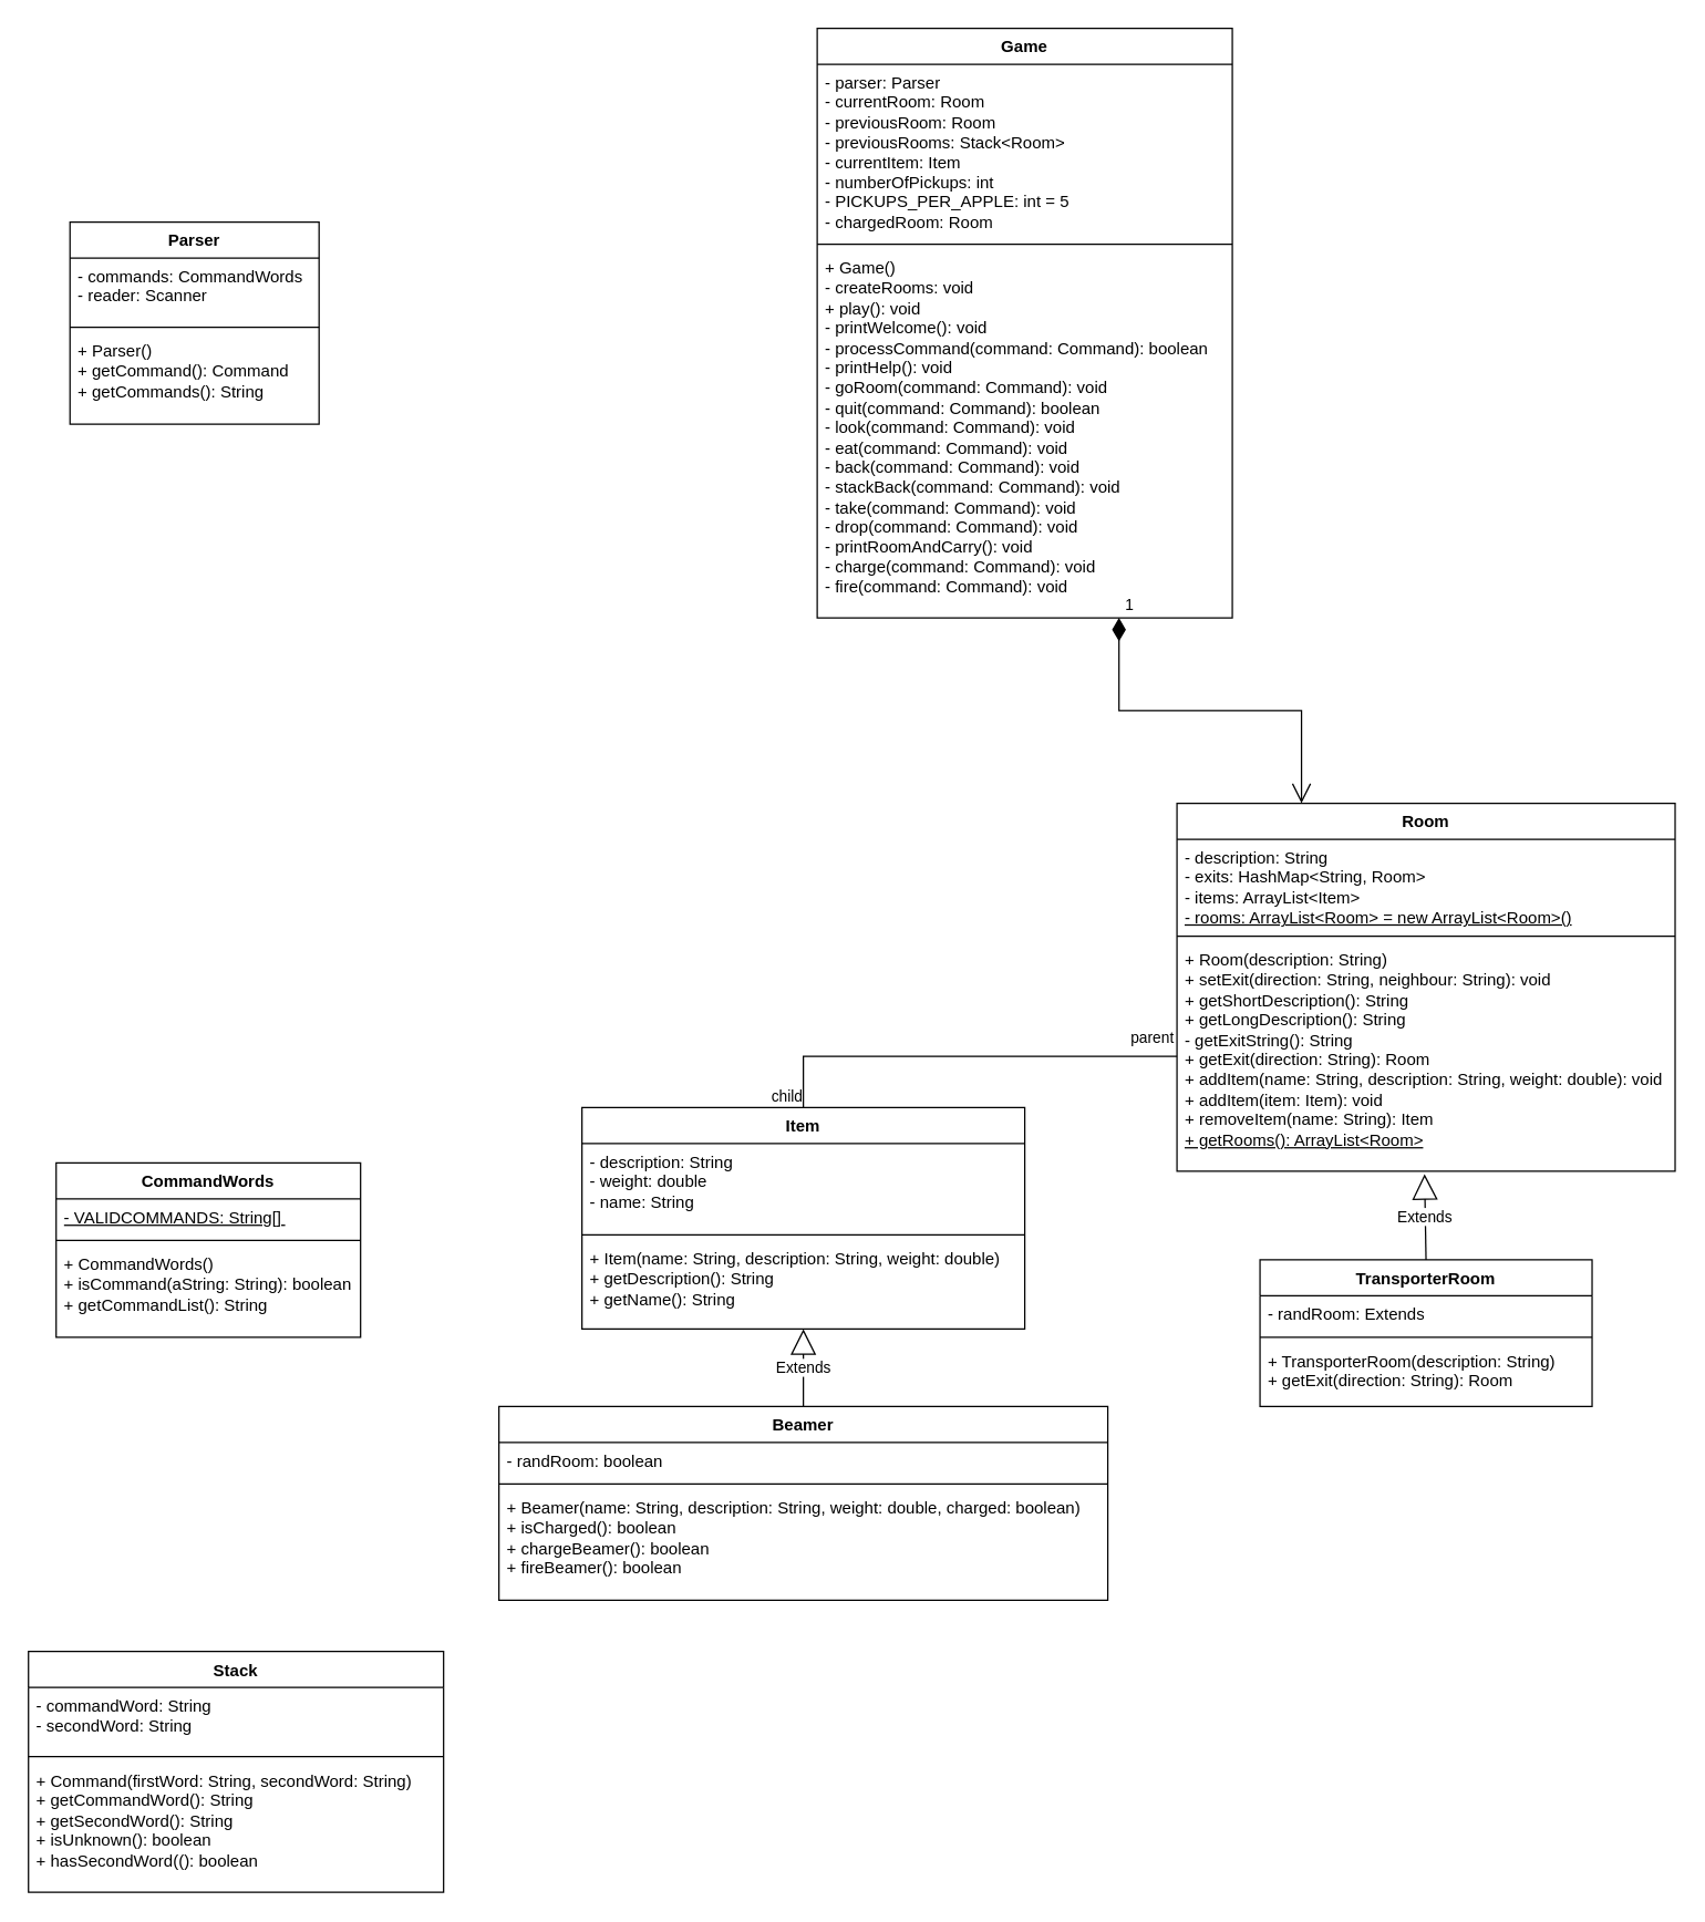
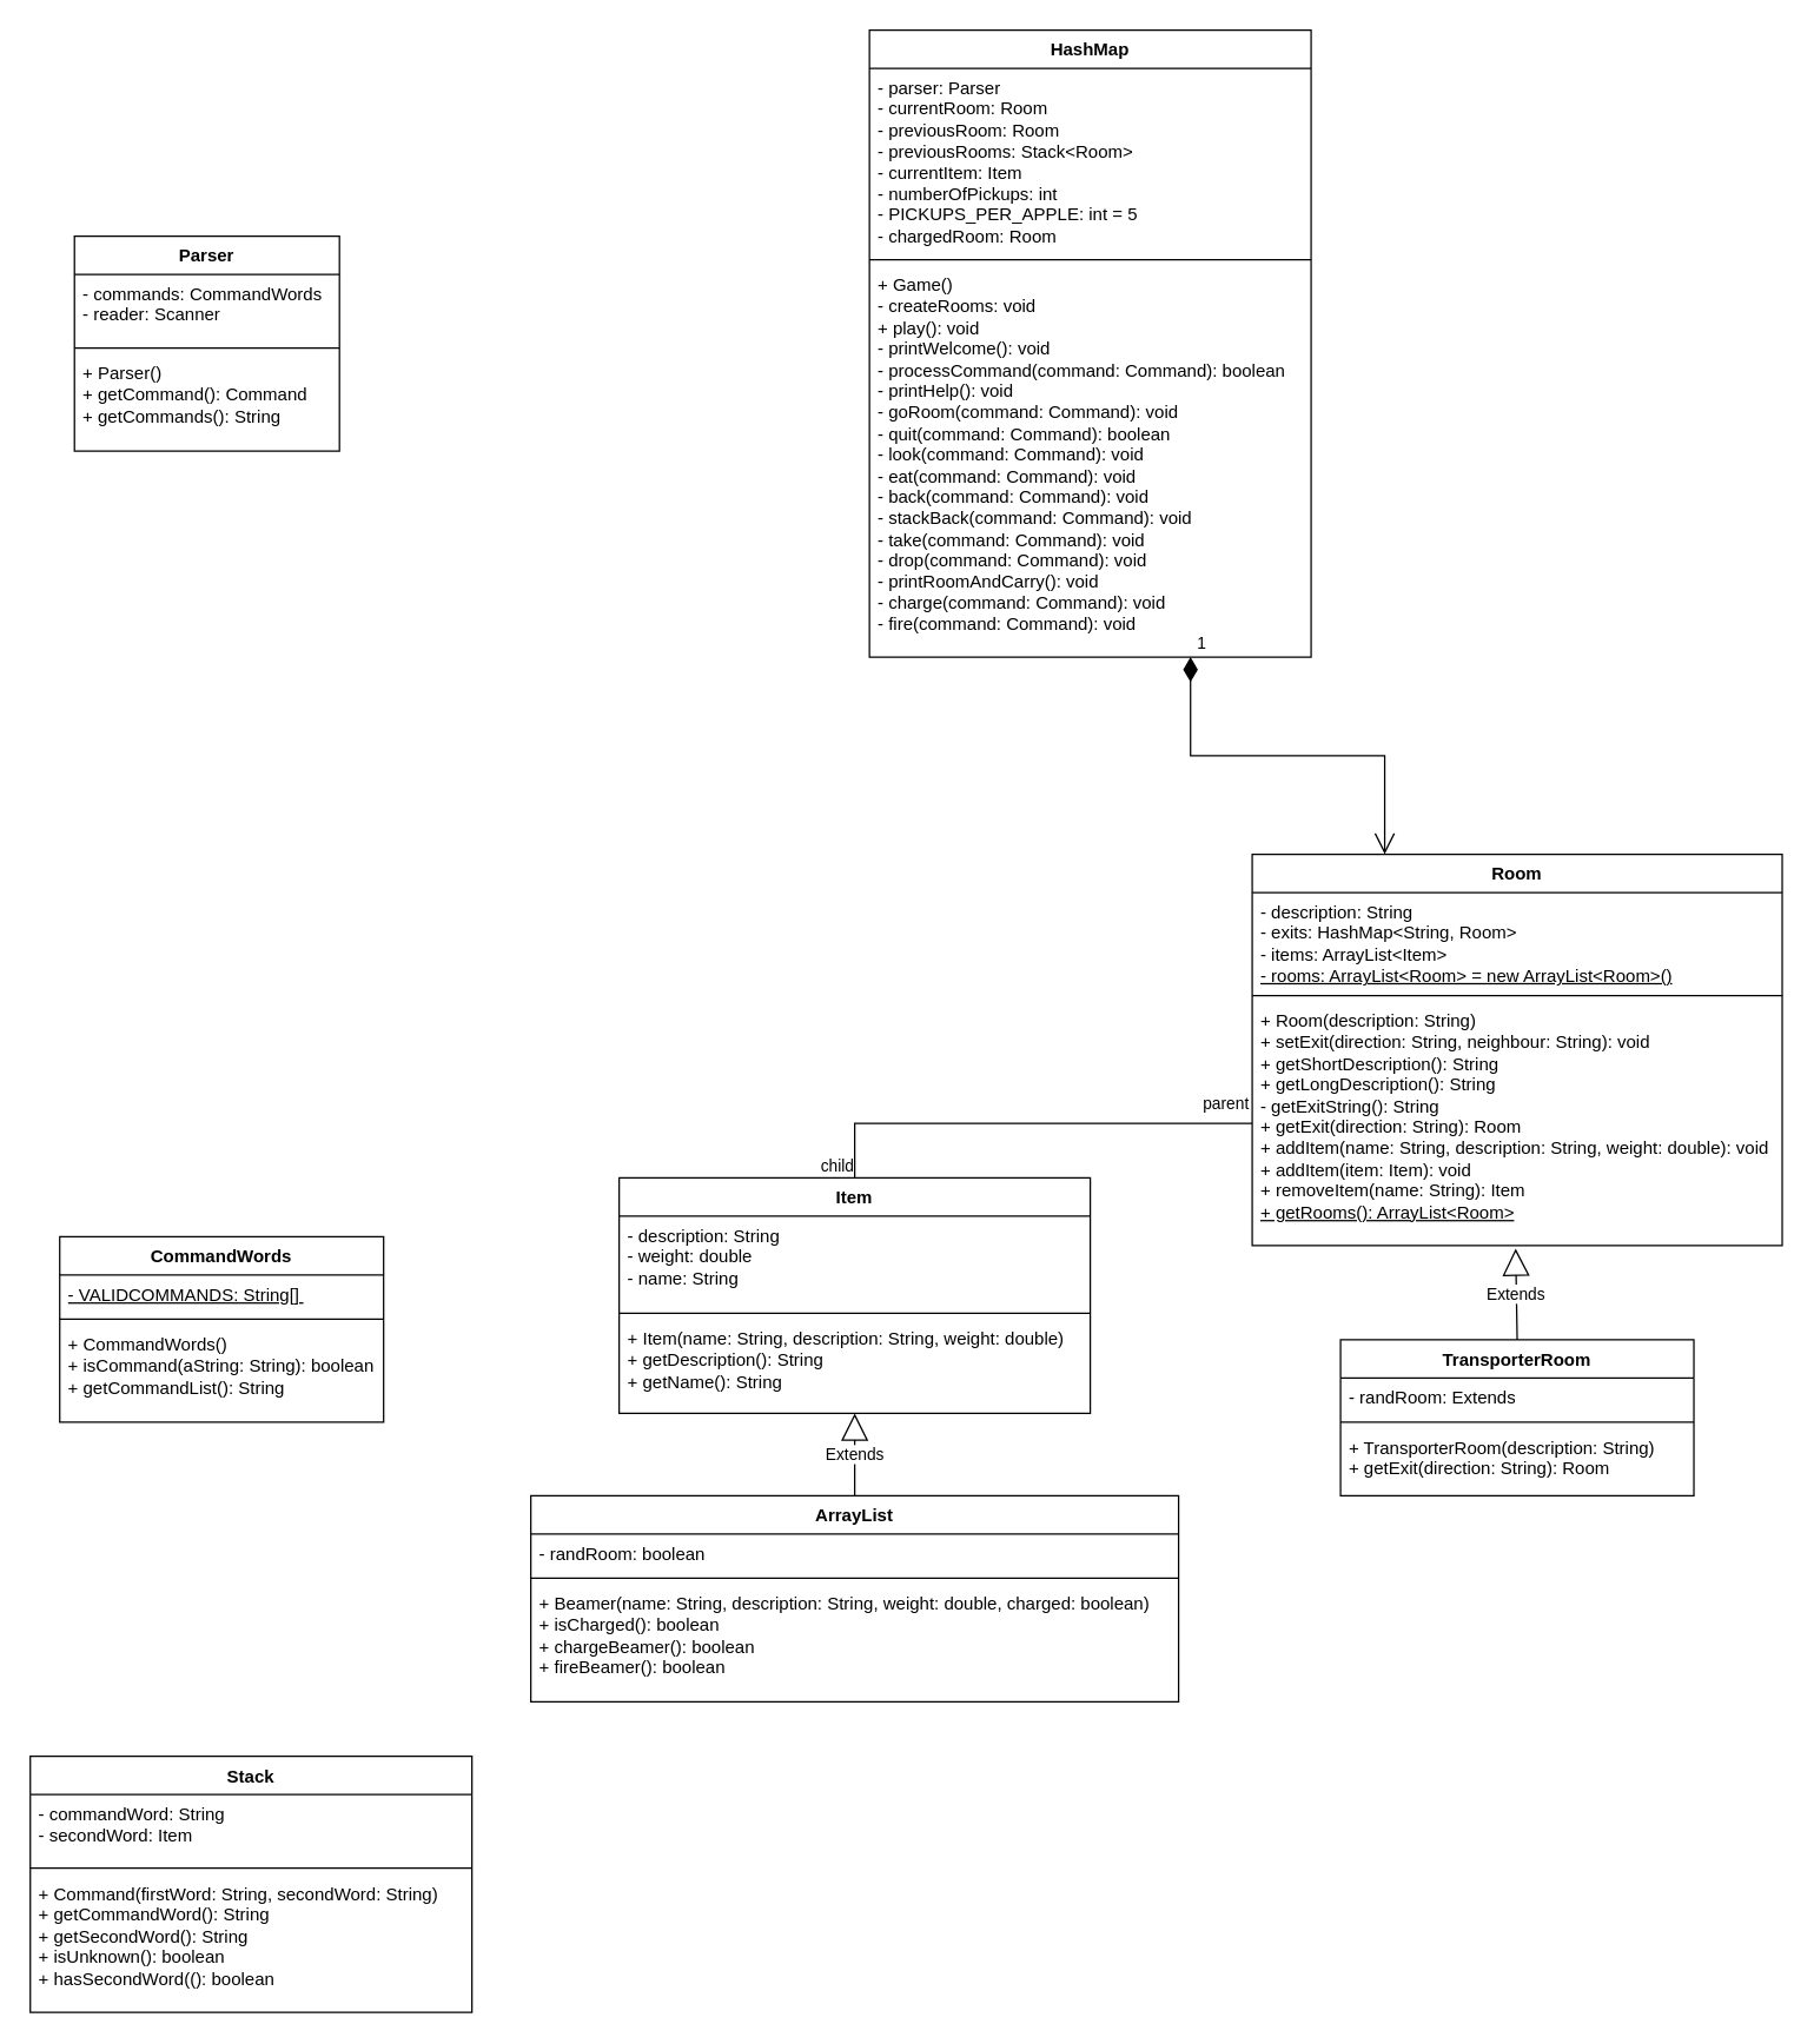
  <mxCell id="0" />
  <mxCell id="1" parent="0" />
- <mxCell id="2" value="Beamer" style="swimlane;fontStyle=1;align=center;verticalAlign=top;childLayout=stackLayout;horizontal=1;startSize=26;horizontalStack=0;resizeParent=1;resizeParentMax=0;resizeLast=0;collapsible=1;marginBottom=0;whiteSpace=wrap;html=1;" vertex="1" parent="1"><mxGeometry x="360" y="1016" width="440" height="140" as="geometry" /></mxCell>
+ <mxCell id="2" value="ArrayList" style="swimlane;fontStyle=1;align=center;verticalAlign=top;childLayout=stackLayout;horizontal=1;startSize=26;horizontalStack=0;resizeParent=1;resizeParentMax=0;resizeLast=0;collapsible=1;marginBottom=0;whiteSpace=wrap;html=1;" vertex="1" parent="1"><mxGeometry x="360" y="1016" width="440" height="140" as="geometry" /></mxCell>
  <mxCell id="3" value="- randRoom: boolean" style="text;strokeColor=none;fillColor=none;align=left;verticalAlign=top;spacingLeft=4;spacingRight=4;overflow=hidden;rotatable=0;points=[[0,0.5],[1,0.5]];portConstraint=eastwest;whiteSpace=wrap;html=1;" vertex="1" parent="2"><mxGeometry y="26" width="440" height="26" as="geometry" /></mxCell>
  <mxCell id="4" value="" style="line;strokeWidth=1;fillColor=none;align=left;verticalAlign=middle;spacingTop=-1;spacingLeft=3;spacingRight=3;rotatable=0;labelPosition=right;points=[];portConstraint=eastwest;strokeColor=inherit;" vertex="1" parent="2"><mxGeometry y="52" width="440" height="8" as="geometry" /></mxCell>
  <mxCell id="5" value="+ Beamer(name: String, description: String, weight: double, charged: boolean)&lt;br&gt;+ isCharged(): boolean&lt;br&gt;+ chargeBeamer(): boolean&lt;br&gt;+ fireBeamer(): boolean" style="text;strokeColor=none;fillColor=none;align=left;verticalAlign=top;spacingLeft=4;spacingRight=4;overflow=hidden;rotatable=0;points=[[0,0.5],[1,0.5]];portConstraint=eastwest;whiteSpace=wrap;html=1;" vertex="1" parent="2"><mxGeometry y="60" width="440" height="80" as="geometry" /></mxCell>
  <mxCell id="6" value="Stack" style="swimlane;fontStyle=1;align=center;verticalAlign=top;childLayout=stackLayout;horizontal=1;startSize=26;horizontalStack=0;resizeParent=1;resizeParentMax=0;resizeLast=0;collapsible=1;marginBottom=0;whiteSpace=wrap;html=1;" vertex="1" parent="1"><mxGeometry x="20" y="1193" width="300" height="174" as="geometry" /></mxCell>
- <mxCell id="7" value="- commandWord: String&lt;br&gt;- secondWord: String" style="text;strokeColor=none;fillColor=none;align=left;verticalAlign=top;spacingLeft=4;spacingRight=4;overflow=hidden;rotatable=0;points=[[0,0.5],[1,0.5]];portConstraint=eastwest;whiteSpace=wrap;html=1;" vertex="1" parent="6"><mxGeometry y="26" width="300" height="46" as="geometry" /></mxCell>
+ <mxCell id="7" value="- commandWord: String&lt;br&gt;- secondWord: Item" style="text;strokeColor=none;fillColor=none;align=left;verticalAlign=top;spacingLeft=4;spacingRight=4;overflow=hidden;rotatable=0;points=[[0,0.5],[1,0.5]];portConstraint=eastwest;whiteSpace=wrap;html=1;" vertex="1" parent="6"><mxGeometry y="26" width="300" height="46" as="geometry" /></mxCell>
  <mxCell id="8" value="" style="line;strokeWidth=1;fillColor=none;align=left;verticalAlign=middle;spacingTop=-1;spacingLeft=3;spacingRight=3;rotatable=0;labelPosition=right;points=[];portConstraint=eastwest;strokeColor=inherit;" vertex="1" parent="6"><mxGeometry y="72" width="300" height="8" as="geometry" /></mxCell>
  <mxCell id="9" value="+ Command(firstWord: String, secondWord: String)&lt;br&gt;+ getCommandWord(): String&lt;br&gt;+ getSecondWord(): String&lt;br&gt;+ isUnknown(): boolean&lt;br&gt;+ hasSecondWord((): boolean" style="text;strokeColor=none;fillColor=none;align=left;verticalAlign=top;spacingLeft=4;spacingRight=4;overflow=hidden;rotatable=0;points=[[0,0.5],[1,0.5]];portConstraint=eastwest;whiteSpace=wrap;html=1;" vertex="1" parent="6"><mxGeometry y="80" width="300" height="94" as="geometry" /></mxCell>
  <mxCell id="10" value="CommandWords" style="swimlane;fontStyle=1;align=center;verticalAlign=top;childLayout=stackLayout;horizontal=1;startSize=26;horizontalStack=0;resizeParent=1;resizeParentMax=0;resizeLast=0;collapsible=1;marginBottom=0;whiteSpace=wrap;html=1;" vertex="1" parent="1"><mxGeometry x="40" y="840" width="220" height="126" as="geometry" /></mxCell>
  <mxCell id="11" value="&lt;u&gt;- VALIDCOMMANDS: String[]&amp;nbsp;&lt;/u&gt;" style="text;strokeColor=none;fillColor=none;align=left;verticalAlign=top;spacingLeft=4;spacingRight=4;overflow=hidden;rotatable=0;points=[[0,0.5],[1,0.5]];portConstraint=eastwest;whiteSpace=wrap;html=1;" vertex="1" parent="10"><mxGeometry y="26" width="220" height="26" as="geometry" /></mxCell>
  <mxCell id="12" value="" style="line;strokeWidth=1;fillColor=none;align=left;verticalAlign=middle;spacingTop=-1;spacingLeft=3;spacingRight=3;rotatable=0;labelPosition=right;points=[];portConstraint=eastwest;strokeColor=inherit;" vertex="1" parent="10"><mxGeometry y="52" width="220" height="8" as="geometry" /></mxCell>
  <mxCell id="13" value="+ CommandWords()&lt;br&gt;+ isCommand(aString: String): boolean&lt;br&gt;+ getCommandList(): String" style="text;strokeColor=none;fillColor=none;align=left;verticalAlign=top;spacingLeft=4;spacingRight=4;overflow=hidden;rotatable=0;points=[[0,0.5],[1,0.5]];portConstraint=eastwest;whiteSpace=wrap;html=1;" vertex="1" parent="10"><mxGeometry y="60" width="220" height="66" as="geometry" /></mxCell>
- <mxCell id="14" value="Game" style="swimlane;fontStyle=1;align=center;verticalAlign=top;childLayout=stackLayout;horizontal=1;startSize=26;horizontalStack=0;resizeParent=1;resizeParentMax=0;resizeLast=0;collapsible=1;marginBottom=0;whiteSpace=wrap;html=1;" vertex="1" parent="1"><mxGeometry x="590" y="20" width="300" height="426" as="geometry" /></mxCell>
+ <mxCell id="14" value="HashMap" style="swimlane;fontStyle=1;align=center;verticalAlign=top;childLayout=stackLayout;horizontal=1;startSize=26;horizontalStack=0;resizeParent=1;resizeParentMax=0;resizeLast=0;collapsible=1;marginBottom=0;whiteSpace=wrap;html=1;" vertex="1" parent="1"><mxGeometry x="590" y="20" width="300" height="426" as="geometry" /></mxCell>
  <mxCell id="15" value="- parser: Parser&lt;br&gt;- currentRoom: Room&lt;br&gt;- previousRoom: Room&lt;br&gt;- previousRooms: Stack&amp;lt;Room&amp;gt;&lt;br&gt;- currentItem: Item&lt;br&gt;- numberOfPickups: int&lt;br&gt;- PICKUPS_PER_APPLE: int = 5&lt;br&gt;- chargedRoom: Room" style="text;strokeColor=none;fillColor=none;align=left;verticalAlign=top;spacingLeft=4;spacingRight=4;overflow=hidden;rotatable=0;points=[[0,0.5],[1,0.5]];portConstraint=eastwest;whiteSpace=wrap;html=1;" vertex="1" parent="14"><mxGeometry y="26" width="300" height="126" as="geometry" /></mxCell>
  <mxCell id="16" value="" style="line;strokeWidth=1;fillColor=none;align=left;verticalAlign=middle;spacingTop=-1;spacingLeft=3;spacingRight=3;rotatable=0;labelPosition=right;points=[];portConstraint=eastwest;strokeColor=inherit;" vertex="1" parent="14"><mxGeometry y="152" width="300" height="8" as="geometry" /></mxCell>
  <mxCell id="17" value="+ Game()&lt;br&gt;- createRooms: void&lt;br&gt;+ play(): void&lt;br&gt;- printWelcome(): void&lt;br&gt;- processCommand(command: Command): boolean&lt;br&gt;- printHelp(): void&lt;br&gt;- goRoom(command: Command): void&lt;br&gt;- quit(command: Command): boolean&lt;br&gt;- look(command: Command): void&lt;br&gt;- eat(command: Command): void&lt;br&gt;- back(command: Command): void&lt;br&gt;- stackBack(command: Command): void&lt;br&gt;- take(command: Command): void&lt;br&gt;- drop(command: Command): void&lt;br&gt;- printRoomAndCarry(): void&lt;br&gt;- charge(command: Command): void&lt;br&gt;- fire(command: Command): void" style="text;strokeColor=none;fillColor=none;align=left;verticalAlign=top;spacingLeft=4;spacingRight=4;overflow=hidden;rotatable=0;points=[[0,0.5],[1,0.5]];portConstraint=eastwest;whiteSpace=wrap;html=1;" vertex="1" parent="14"><mxGeometry y="160" width="300" height="266" as="geometry" /></mxCell>
  <mxCell id="18" value="Item" style="swimlane;fontStyle=1;align=center;verticalAlign=top;childLayout=stackLayout;horizontal=1;startSize=26;horizontalStack=0;resizeParent=1;resizeParentMax=0;resizeLast=0;collapsible=1;marginBottom=0;whiteSpace=wrap;html=1;" vertex="1" parent="1"><mxGeometry x="420" y="800" width="320" height="160" as="geometry" /></mxCell>
  <mxCell id="19" value="- description: String&lt;br&gt;- weight: double&lt;br&gt;- name: String" style="text;strokeColor=none;fillColor=none;align=left;verticalAlign=top;spacingLeft=4;spacingRight=4;overflow=hidden;rotatable=0;points=[[0,0.5],[1,0.5]];portConstraint=eastwest;whiteSpace=wrap;html=1;" vertex="1" parent="18"><mxGeometry y="26" width="320" height="62" as="geometry" /></mxCell>
  <mxCell id="20" value="" style="line;strokeWidth=1;fillColor=none;align=left;verticalAlign=middle;spacingTop=-1;spacingLeft=3;spacingRight=3;rotatable=0;labelPosition=right;points=[];portConstraint=eastwest;strokeColor=inherit;" vertex="1" parent="18"><mxGeometry y="88" width="320" height="8" as="geometry" /></mxCell>
  <mxCell id="21" value="+ Item(name: String, description: String, weight: double)&lt;br&gt;+ getDescription(): String&lt;br&gt;+ getName(): String" style="text;strokeColor=none;fillColor=none;align=left;verticalAlign=top;spacingLeft=4;spacingRight=4;overflow=hidden;rotatable=0;points=[[0,0.5],[1,0.5]];portConstraint=eastwest;whiteSpace=wrap;html=1;" vertex="1" parent="18"><mxGeometry y="96" width="320" height="64" as="geometry" /></mxCell>
  <mxCell id="22" value="Parser" style="swimlane;fontStyle=1;align=center;verticalAlign=top;childLayout=stackLayout;horizontal=1;startSize=26;horizontalStack=0;resizeParent=1;resizeParentMax=0;resizeLast=0;collapsible=1;marginBottom=0;whiteSpace=wrap;html=1;" vertex="1" parent="1"><mxGeometry x="50" y="160" width="180" height="146" as="geometry" /></mxCell>
  <mxCell id="23" value="- commands: CommandWords&lt;br&gt;- reader: Scanner" style="text;strokeColor=none;fillColor=none;align=left;verticalAlign=top;spacingLeft=4;spacingRight=4;overflow=hidden;rotatable=0;points=[[0,0.5],[1,0.5]];portConstraint=eastwest;whiteSpace=wrap;html=1;" vertex="1" parent="22"><mxGeometry y="26" width="180" height="46" as="geometry" /></mxCell>
  <mxCell id="24" value="" style="line;strokeWidth=1;fillColor=none;align=left;verticalAlign=middle;spacingTop=-1;spacingLeft=3;spacingRight=3;rotatable=0;labelPosition=right;points=[];portConstraint=eastwest;strokeColor=inherit;" vertex="1" parent="22"><mxGeometry y="72" width="180" height="8" as="geometry" /></mxCell>
  <mxCell id="25" value="+ Parser()&lt;br&gt;+ getCommand(): Command&lt;br&gt;+ getCommands(): String" style="text;strokeColor=none;fillColor=none;align=left;verticalAlign=top;spacingLeft=4;spacingRight=4;overflow=hidden;rotatable=0;points=[[0,0.5],[1,0.5]];portConstraint=eastwest;whiteSpace=wrap;html=1;" vertex="1" parent="22"><mxGeometry y="80" width="180" height="66" as="geometry" /></mxCell>
  <mxCell id="26" value="Room" style="swimlane;fontStyle=1;align=center;verticalAlign=top;childLayout=stackLayout;horizontal=1;startSize=26;horizontalStack=0;resizeParent=1;resizeParentMax=0;resizeLast=0;collapsible=1;marginBottom=0;whiteSpace=wrap;html=1;" vertex="1" parent="1"><mxGeometry x="850" y="580" width="360" height="266" as="geometry" /></mxCell>
  <mxCell id="27" value="- description: String&lt;br&gt;- exits: HashMap&amp;lt;String, Room&amp;gt;&lt;br&gt;- items: ArrayList&amp;lt;Item&amp;gt;&lt;br&gt;&lt;u&gt;- rooms: ArrayList&amp;lt;Room&amp;gt; = new ArrayList&amp;lt;Room&amp;gt;()&lt;/u&gt;" style="text;strokeColor=none;fillColor=none;align=left;verticalAlign=top;spacingLeft=4;spacingRight=4;overflow=hidden;rotatable=0;points=[[0,0.5],[1,0.5]];portConstraint=eastwest;whiteSpace=wrap;html=1;" vertex="1" parent="26"><mxGeometry y="26" width="360" height="66" as="geometry" /></mxCell>
  <mxCell id="28" value="" style="line;strokeWidth=1;fillColor=none;align=left;verticalAlign=middle;spacingTop=-1;spacingLeft=3;spacingRight=3;rotatable=0;labelPosition=right;points=[];portConstraint=eastwest;strokeColor=inherit;" vertex="1" parent="26"><mxGeometry y="92" width="360" height="8" as="geometry" /></mxCell>
  <mxCell id="29" value="+ Room(description: String)&lt;br&gt;+ setExit(direction: String, neighbour: String): void&lt;br&gt;+ getShortDescription(): String&lt;br&gt;+&amp;nbsp;getLongDescription(): String&lt;br&gt;- getExitString(): String&lt;br&gt;+ getExit(direction: String): Room&lt;br&gt;+ addItem(name: String, description: String, weight: double): void&lt;br&gt;+ addItem(item: Item): void&lt;br&gt;+ removeItem(name: String): Item&lt;br&gt;&lt;u&gt;+ getRooms(): ArrayList&amp;lt;Room&amp;gt;&lt;/u&gt;" style="text;strokeColor=none;fillColor=none;align=left;verticalAlign=top;spacingLeft=4;spacingRight=4;overflow=hidden;rotatable=0;points=[[0,0.5],[1,0.5]];portConstraint=eastwest;whiteSpace=wrap;html=1;" vertex="1" parent="26"><mxGeometry y="100" width="360" height="166" as="geometry" /></mxCell>
  <mxCell id="30" value="TransporterRoom" style="swimlane;fontStyle=1;align=center;verticalAlign=top;childLayout=stackLayout;horizontal=1;startSize=26;horizontalStack=0;resizeParent=1;resizeParentMax=0;resizeLast=0;collapsible=1;marginBottom=0;whiteSpace=wrap;html=1;" vertex="1" parent="1"><mxGeometry x="910" y="910" width="240" height="106" as="geometry" /></mxCell>
  <mxCell id="31" value="- randRoom: Extends" style="text;strokeColor=none;fillColor=none;align=left;verticalAlign=top;spacingLeft=4;spacingRight=4;overflow=hidden;rotatable=0;points=[[0,0.5],[1,0.5]];portConstraint=eastwest;whiteSpace=wrap;html=1;" vertex="1" parent="30"><mxGeometry y="26" width="240" height="26" as="geometry" /></mxCell>
  <mxCell id="32" value="" style="line;strokeWidth=1;fillColor=none;align=left;verticalAlign=middle;spacingTop=-1;spacingLeft=3;spacingRight=3;rotatable=0;labelPosition=right;points=[];portConstraint=eastwest;strokeColor=inherit;" vertex="1" parent="30"><mxGeometry y="52" width="240" height="8" as="geometry" /></mxCell>
  <mxCell id="33" value="+ TransporterRoom(description: String)&lt;br&gt;+ getExit(direction: String): Room" style="text;strokeColor=none;fillColor=none;align=left;verticalAlign=top;spacingLeft=4;spacingRight=4;overflow=hidden;rotatable=0;points=[[0,0.5],[1,0.5]];portConstraint=eastwest;whiteSpace=wrap;html=1;" vertex="1" parent="30"><mxGeometry y="60" width="240" height="46" as="geometry" /></mxCell>
  <mxCell id="34" value="Extends" style="endArrow=block;endSize=16;endFill=0;html=1;rounded=0;exitX=0.5;exitY=0;exitDx=0;exitDy=0;entryX=0.497;entryY=1.012;entryDx=0;entryDy=0;entryPerimeter=0;" edge="1" parent="1" source="30" target="29"><mxGeometry width="160" relative="1" as="geometry"><mxPoint x="920" y="570" as="sourcePoint" /><mxPoint x="1080" y="570" as="targetPoint" /></mxGeometry></mxCell>
  <mxCell id="35" value="Extends" style="endArrow=block;endSize=16;endFill=0;html=1;rounded=0;exitX=0.5;exitY=0;exitDx=0;exitDy=0;" edge="1" parent="1" source="2" target="21"><mxGeometry width="160" relative="1" as="geometry"><mxPoint x="602.92" y="850" as="sourcePoint" /><mxPoint x="630" y="740" as="targetPoint" /></mxGeometry></mxCell>
  <mxCell id="36" value="1" style="endArrow=open;endSize=12;startArrow=diamondThin;startSize=14;startFill=1;edgeStyle=orthogonalEdgeStyle;align=left;verticalAlign=bottom;rounded=0;entryX=0.25;entryY=0;entryDx=0;entryDy=0;exitX=0.727;exitY=1;exitDx=0;exitDy=0;exitPerimeter=0;strokeColor=default;html=1;" edge="1" parent="1" source="17" target="26"><mxGeometry x="-1" y="3" relative="1" as="geometry"><mxPoint x="800" y="540" as="sourcePoint" /><mxPoint x="889.5" y="520" as="targetPoint" /></mxGeometry></mxCell>
  <mxCell id="37" value="" style="endArrow=none;html=1;edgeStyle=orthogonalEdgeStyle;rounded=0;entryX=0.5;entryY=0;entryDx=0;entryDy=0;" edge="1" parent="1" source="29" target="18"><mxGeometry relative="1" as="geometry"><mxPoint x="510" y="740" as="sourcePoint" /><mxPoint x="580" y="790" as="targetPoint" /></mxGeometry></mxCell>
  <mxCell id="38" value="parent" style="edgeLabel;resizable=0;html=1;align=left;verticalAlign=bottom;" connectable="0" vertex="1" parent="37"><mxGeometry x="-1" relative="1" as="geometry"><mxPoint x="-35" y="-5" as="offset" /></mxGeometry></mxCell>
  <mxCell id="39" value="child" style="edgeLabel;resizable=0;html=1;align=right;verticalAlign=bottom;" connectable="0" vertex="1" parent="37"><mxGeometry x="1" relative="1" as="geometry" /></mxCell>
